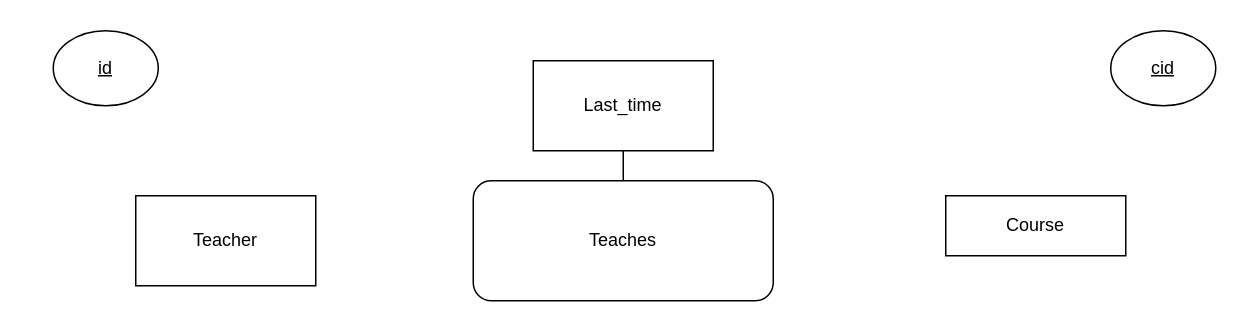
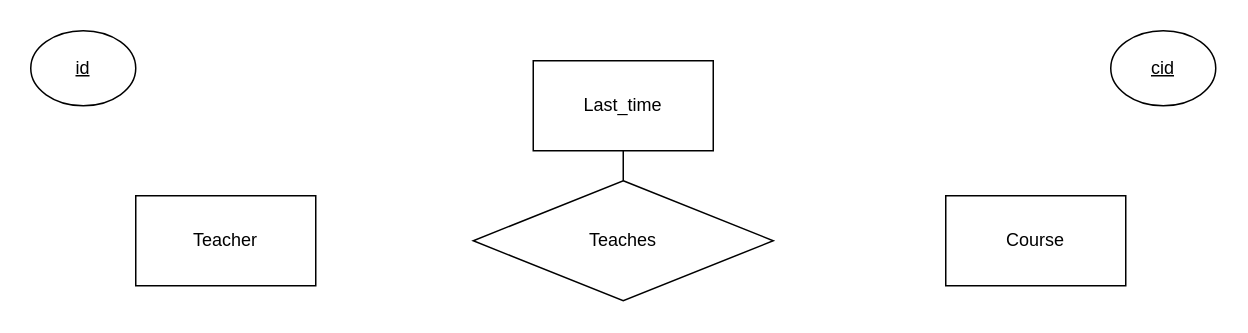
  <mxCell id="0" />
  <mxCell id="1" parent="0" />
- <mxCell id="2" value="Teaches" style="whiteSpace=wrap;html=1;rounded=1;" parent="1" vertex="1"><mxGeometry x="315" y="120" width="200" height="80" as="geometry" /></mxCell>
+ <mxCell id="2" value="Teaches" style="rhombus;whiteSpace=wrap;html=1;" parent="1" vertex="1"><mxGeometry x="315" y="120" width="200" height="80" as="geometry" /></mxCell>
  <mxCell id="3" value="Teacher" style="rounded=0;whiteSpace=wrap;html=1;shadow=0;" parent="1" vertex="1"><mxGeometry x="90" y="130" width="120" height="60" as="geometry" /></mxCell>
- <mxCell id="4" value="Course" style="rounded=0;whiteSpace=wrap;html=1;" parent="1" vertex="1"><mxGeometry x="630" y="130" width="120" height="40" as="geometry" /></mxCell>
- <mxCell id="5" value="id" style="ellipse;whiteSpace=wrap;html=1;fontStyle=4" parent="1" vertex="1"><mxGeometry x="35" y="20" width="70" height="50" as="geometry" /></mxCell>
+ <mxCell id="4" value="Course" style="rounded=0;whiteSpace=wrap;html=1;" parent="1" vertex="1"><mxGeometry x="630" y="130" width="120" height="60" as="geometry" /></mxCell>
+ <mxCell id="5" value="id" style="ellipse;whiteSpace=wrap;html=1;fontStyle=4" parent="1" vertex="1"><mxGeometry x="20" y="20" width="70" height="50" as="geometry" /></mxCell>
  <mxCell id="6" value="cid" style="ellipse;whiteSpace=wrap;html=1;fontStyle=4" parent="1" vertex="1"><mxGeometry x="740" y="20" width="70" height="50" as="geometry" /></mxCell>
  <mxCell id="7" value="" style="edgeStyle=orthogonalEdgeStyle;rounded=0;orthogonalLoop=1;jettySize=auto;html=1;endArrow=none;" edge="1" parent="1" source="8" target="2"><mxGeometry relative="1" as="geometry" /></mxCell>
  <mxCell id="8" value="Last_time" style="rounded=0;whiteSpace=wrap;html=1;" vertex="1" parent="1"><mxGeometry x="355" y="40" width="120" height="60" as="geometry" /></mxCell>
